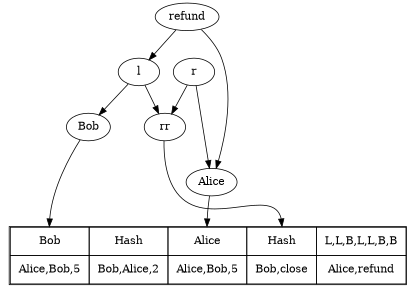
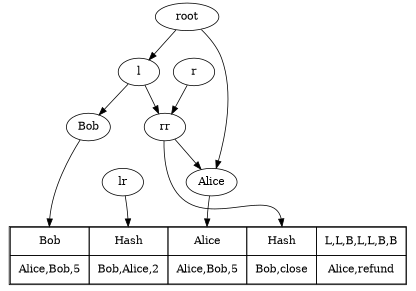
  digraph {
    n1 [label=Bob]
    n2 [label=<<table cellspacing="0" cellpadding="10"><tr><td port="ll">Bob</td><td port="hash1">Hash</td><td port="rl">Alice</td><td port="hash2">Hash</td><td>L,L,B,L,L,B,B</td></tr><tr><td>Alice,Bob,5</td><td>Bob,Alice,2</td><td>Alice,Bob,5</td><td>Bob,close</td><td>Alice,refund</td></tr></table>> shape=none]
    l
    rr
+   lr
    n6 [label=Alice]
    r
-   root [label=refund]
+   root
    n1 -> n2 [headport=ll]
    l -> n1
    l -> rr
    rr -> n2 [headport=hash2]
+   lr -> n2 [headport=hash1]
    n6 -> n2 [headport=rl]
    r -> rr
-   r -> n6
+   rr -> n6
    root -> l
    root -> n6
  }
